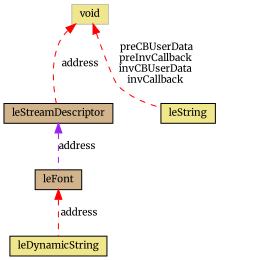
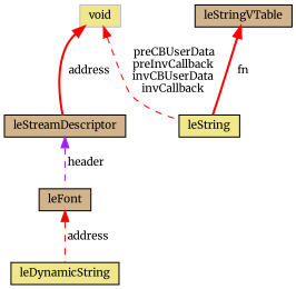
  digraph {
    fontname=Merriweather
    node [color=black fillcolor=khaki fontname=Merriweather fontsize=10 shape=record style=filled]
    edge [color=red dir=back fontname=Merriweather fontsize=10 labelfontname=Helvetica labelfontsize=10 style=dashed]
    n1 [fontcolor=black height=0.2 label=leDynamicString width=0.4]
    n2 [fillcolor=tan height=0.2 label=leFont width=0.4]
    n3 [fillcolor=tan height=0.2 label=leStreamDescriptor width=0.4]
    n4 [color=grey75 height=0.2 label=void width=0.4]
    n5 [height=0.2 label=leString width=0.4]
+   n6 [fillcolor=tan height=0.2 label=leStringVTable width=0.4]
    n2 -> n1 [label=" address"]
-   n3 -> n2 [color=purple label=" address"]
-   n4 -> n3 [label=" address"]
+   n3 -> n2 [color=purple label=" header"]
+   n4 -> n3 [label=" address" style=bold]
    n4 -> n5 [label=" preCBUserData\npreInvCallback\ninvCBUserData\ninvCallback"]
+   n6 -> n5 [label=" fn" style=bold]
  }
